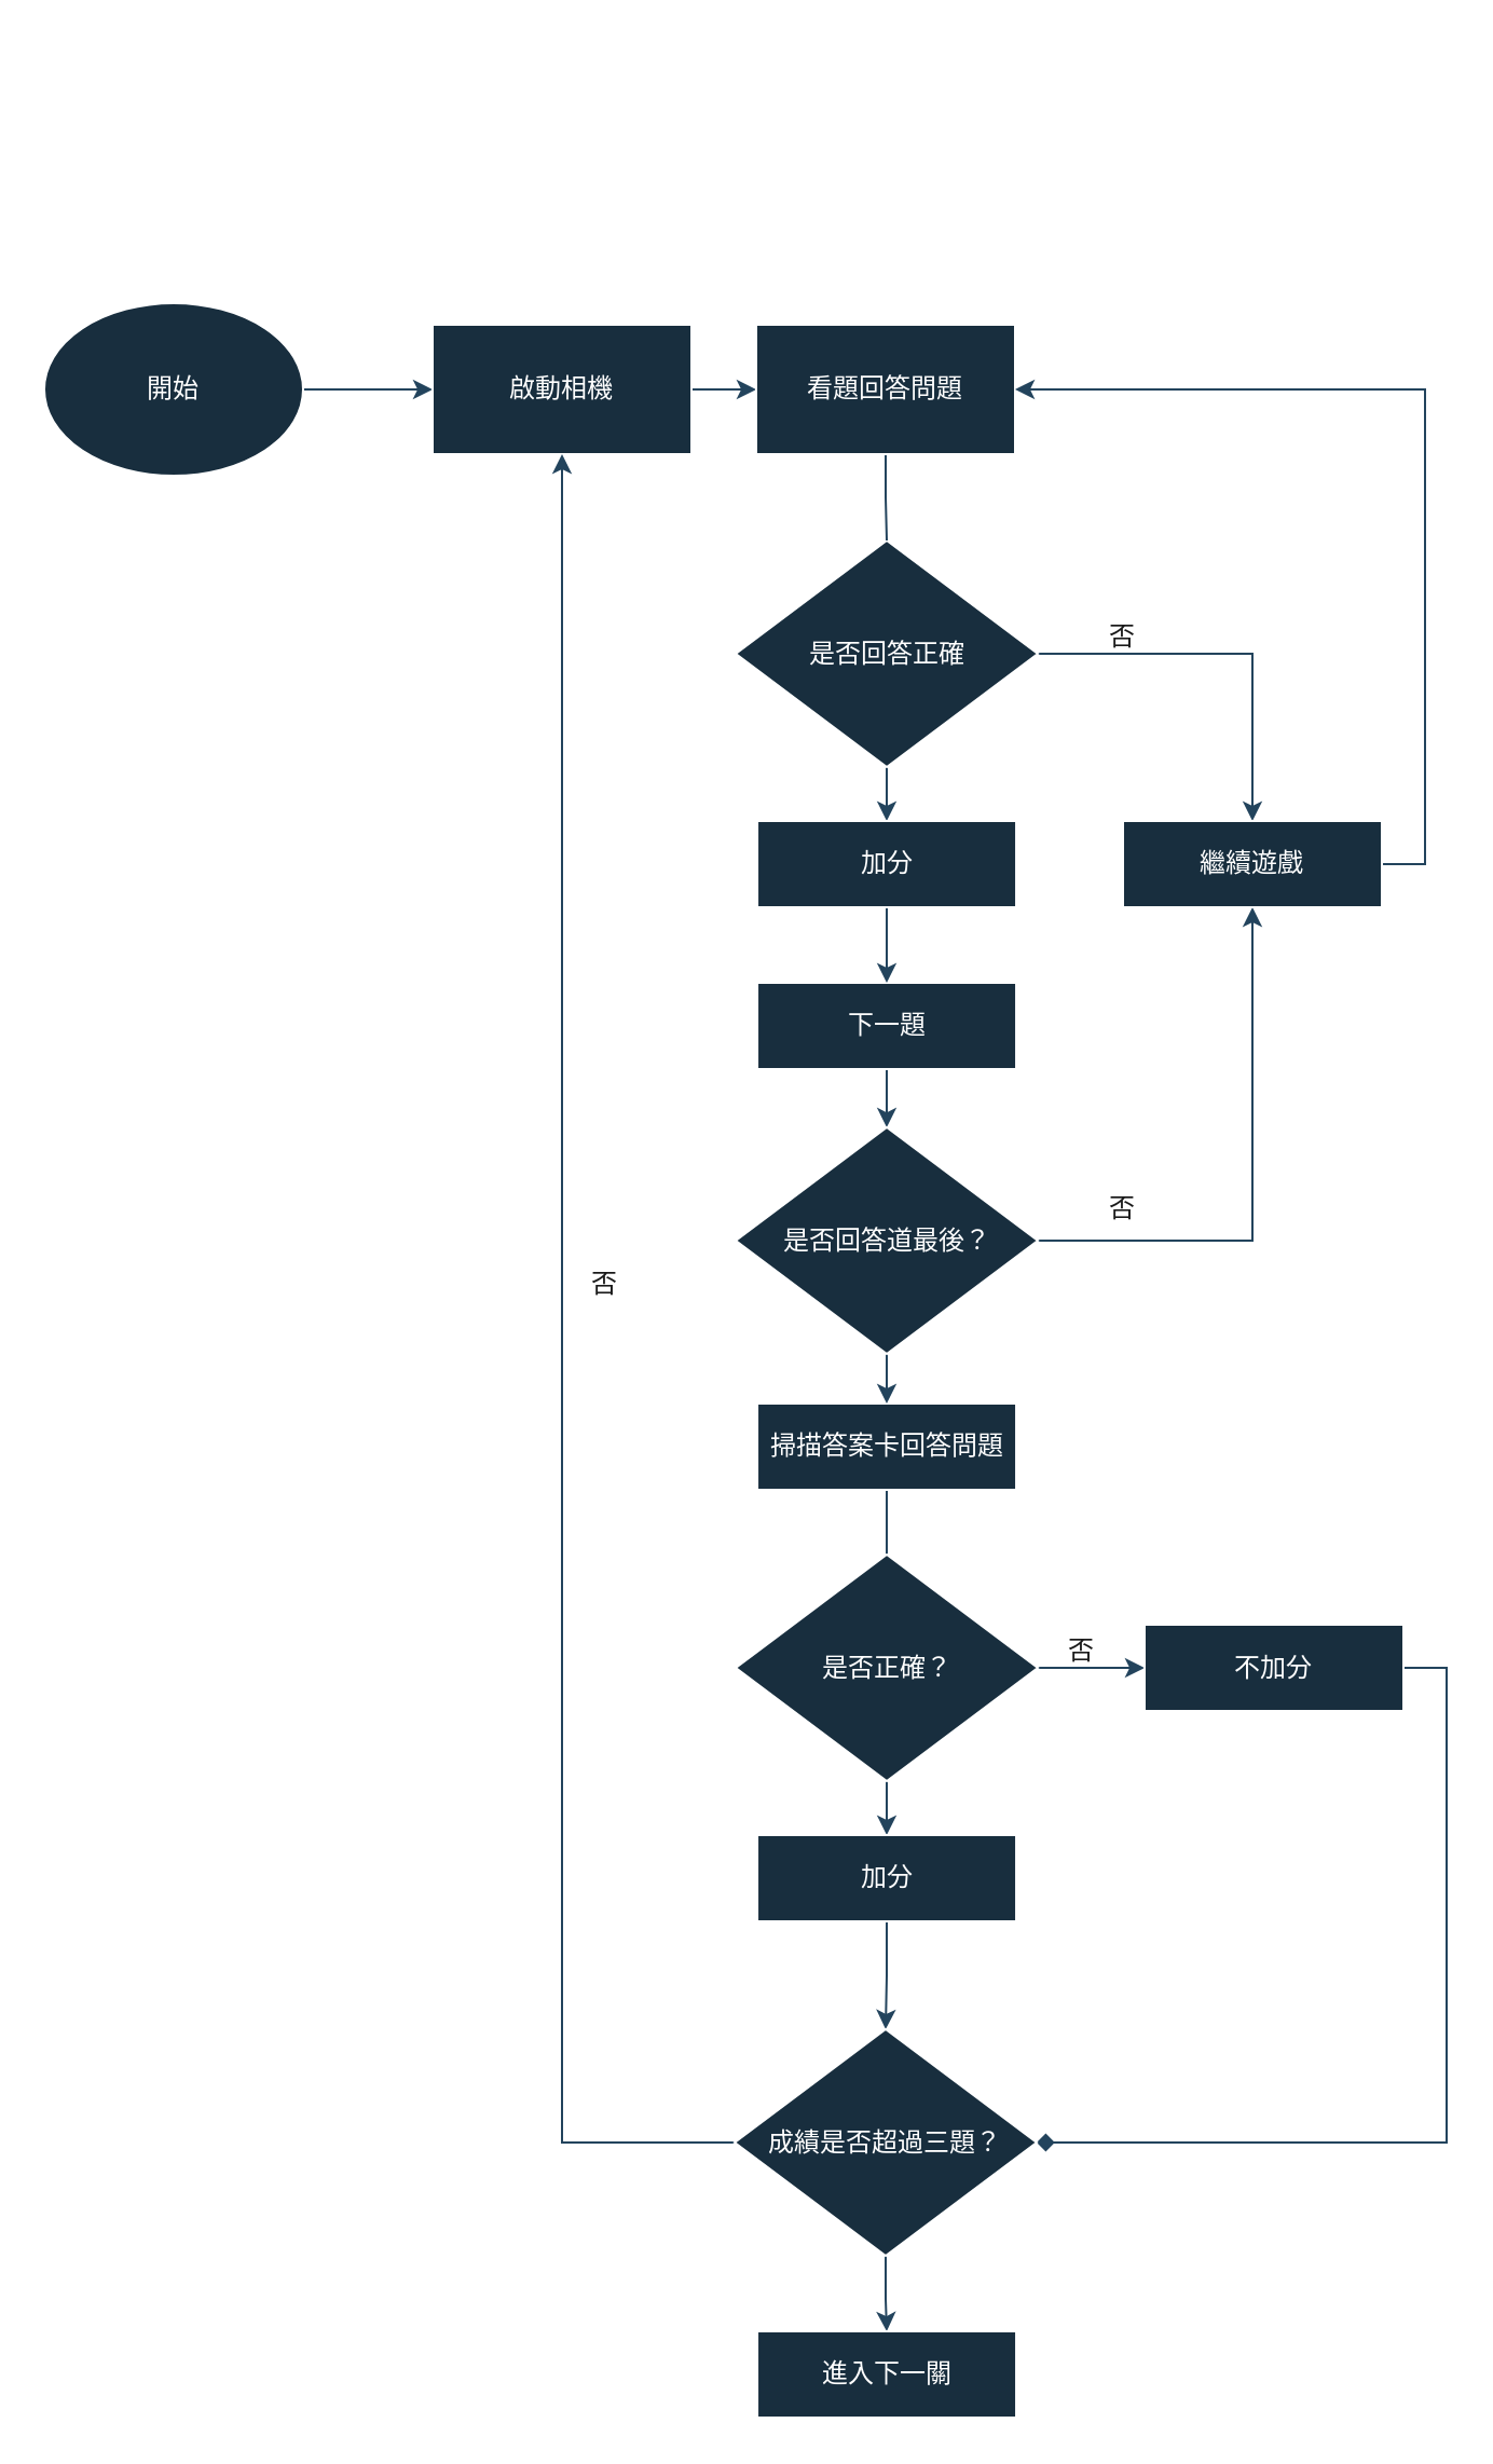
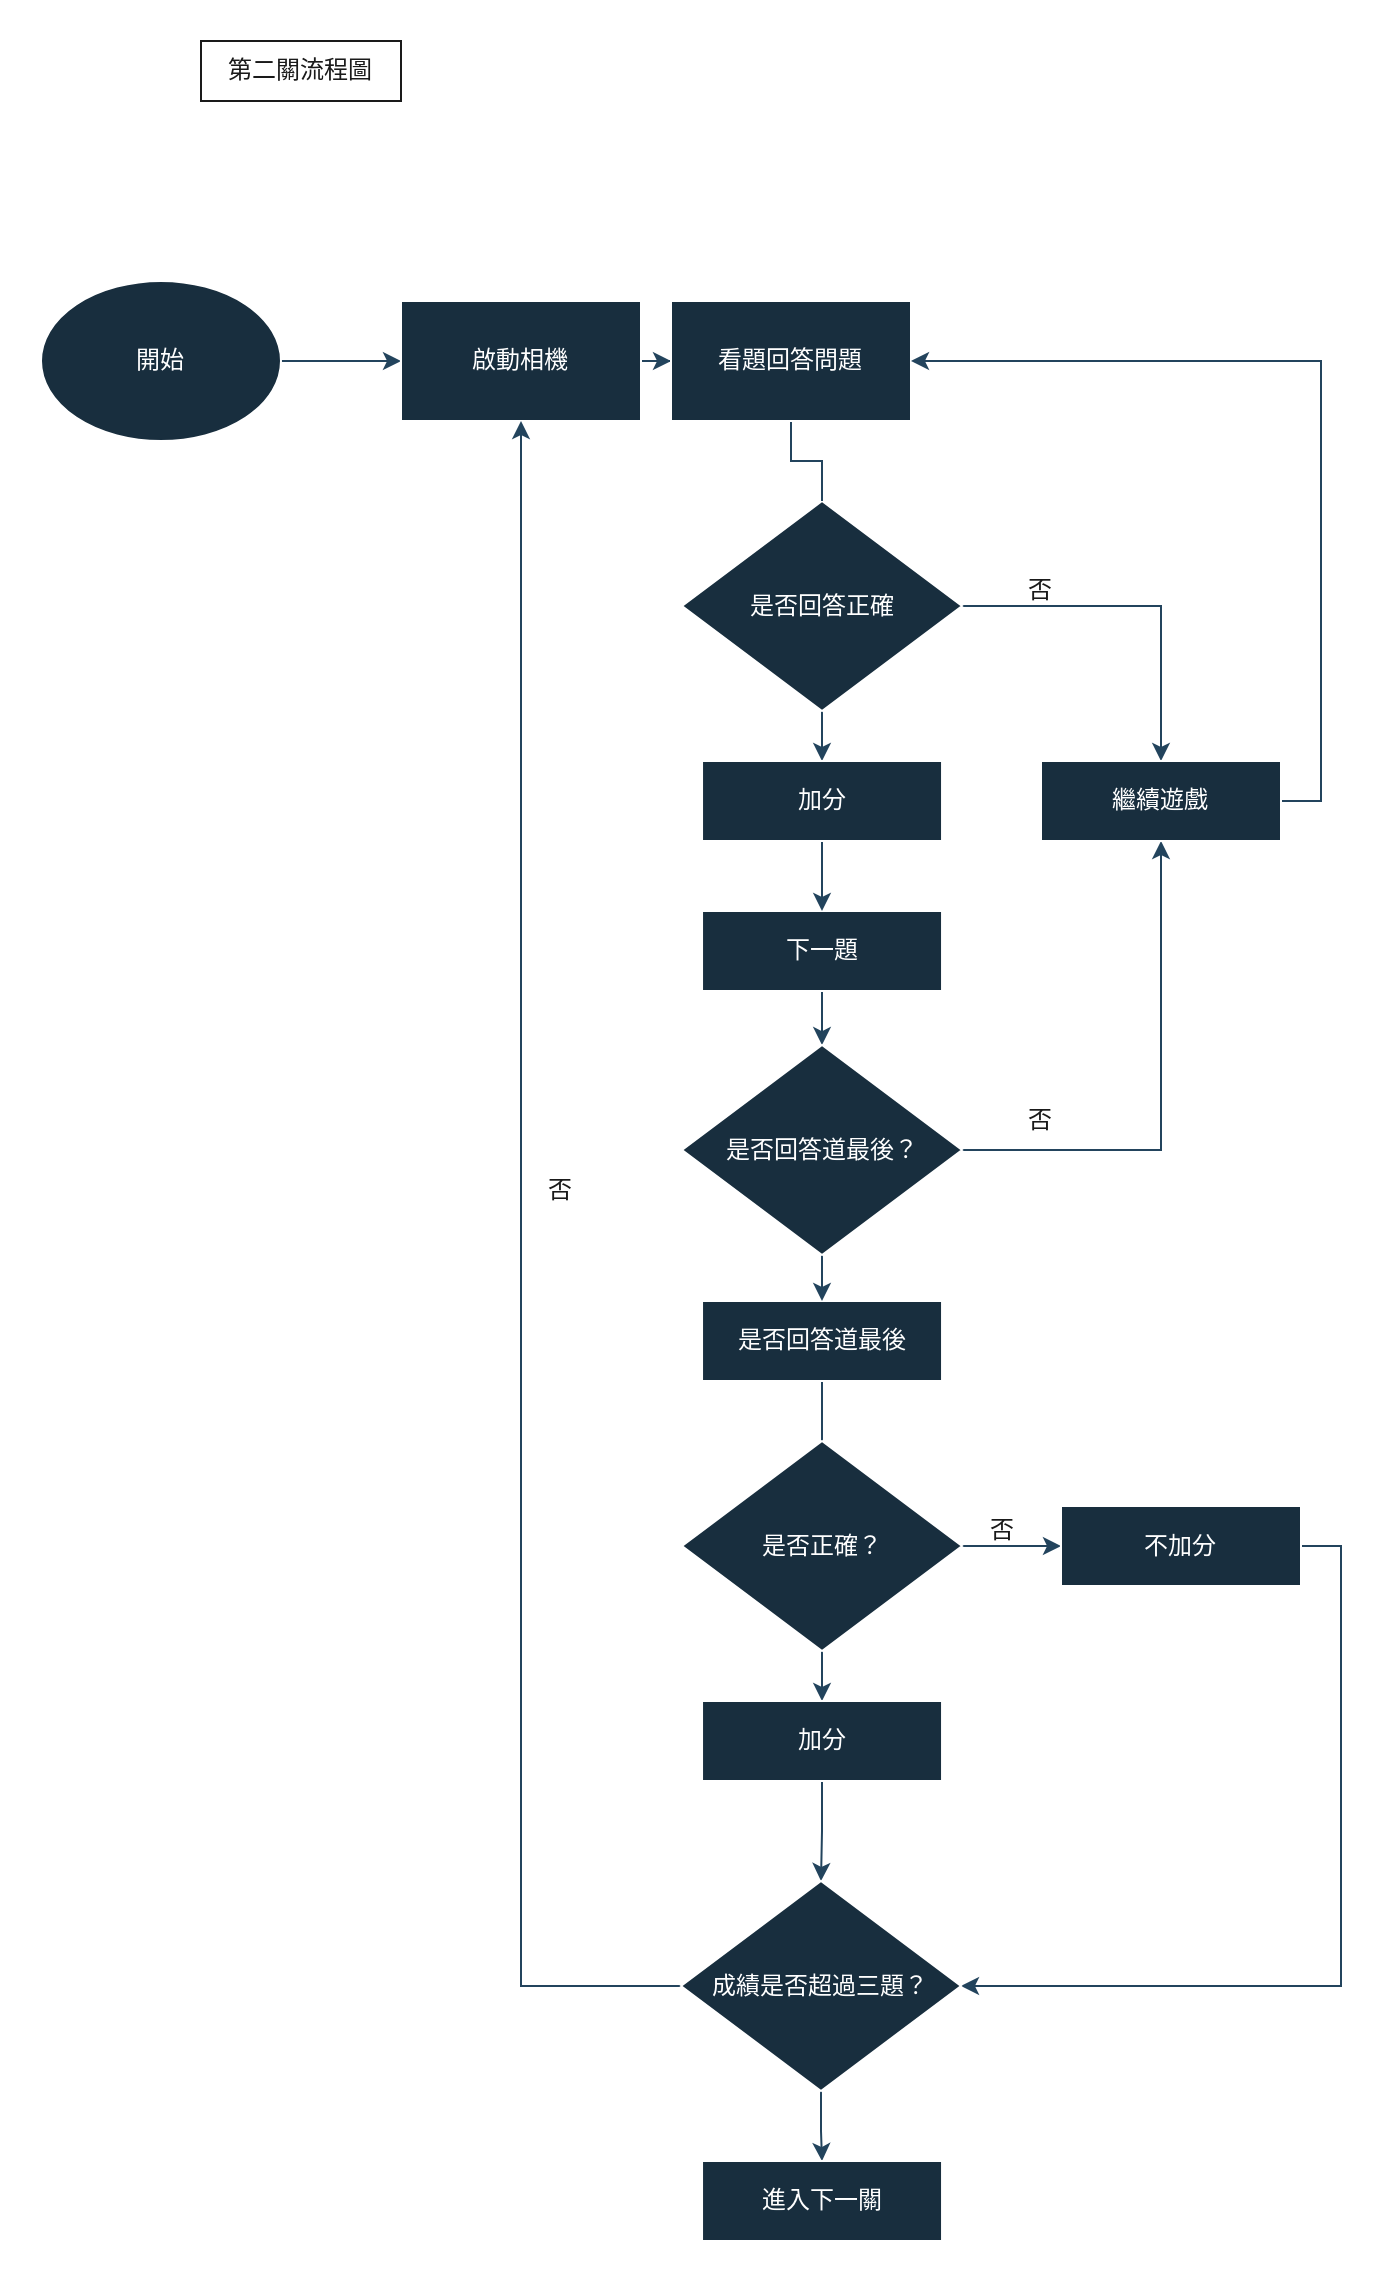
  <mxCell id="0" />
  <mxCell id="1" parent="0" />
  <mxCell id="2" value="" style="edgeStyle=orthogonalEdgeStyle;rounded=0;orthogonalLoop=1;jettySize=auto;html=1;labelBackgroundColor=none;strokeColor=#23445D;fontColor=default;" edge="1" parent="1" source="4" target="8"><mxGeometry relative="1" as="geometry" /></mxCell>
  <mxCell id="3" style="edgeStyle=orthogonalEdgeStyle;rounded=0;orthogonalLoop=1;jettySize=auto;html=1;entryX=0.5;entryY=0;entryDx=0;entryDy=0;strokeColor=#23445D;" edge="1" parent="1" source="4" target="26"><mxGeometry relative="1" as="geometry" /></mxCell>
  <mxCell id="4" value="是否回答正確" style="rhombus;whiteSpace=wrap;html=1;align=center;verticalAlign=middle;labelBackgroundColor=none;fillColor=#182E3E;strokeColor=#FFFFFF;fontColor=#FFFFFF;" parent="1" vertex="1"><mxGeometry x="340.52" y="250" width="140" height="105" as="geometry" /></mxCell>
  <mxCell id="5" value="" style="edgeStyle=orthogonalEdgeStyle;rounded=0;orthogonalLoop=1;jettySize=auto;html=1;strokeColor=#23445D;" edge="1" parent="1" source="6" target="20"><mxGeometry relative="1" as="geometry" /></mxCell>
  <mxCell id="6" value="下一題" style="rounded=0;whiteSpace=wrap;html=1;align=center;verticalAlign=middle;labelBackgroundColor=none;fillColor=#182E3E;strokeColor=#FFFFFF;fontColor=#FFFFFF;" parent="1" vertex="1"><mxGeometry x="350.52" y="455" width="120" height="40" as="geometry" /></mxCell>
  <mxCell id="7" value="" style="edgeStyle=orthogonalEdgeStyle;rounded=0;orthogonalLoop=1;jettySize=auto;html=1;strokeColor=#23445D;" edge="1" parent="1" source="8" target="6"><mxGeometry relative="1" as="geometry" /></mxCell>
  <mxCell id="8" value="加分" style="rounded=0;whiteSpace=wrap;html=1;align=center;verticalAlign=middle;labelBackgroundColor=none;fillColor=#182E3E;strokeColor=#FFFFFF;fontColor=#FFFFFF;" vertex="1" parent="1"><mxGeometry x="350.52" y="380" width="120" height="40" as="geometry" /></mxCell>
  <mxCell id="9" value="" style="edgeStyle=orthogonalEdgeStyle;rounded=0;orthogonalLoop=1;jettySize=auto;html=1;labelBackgroundColor=none;strokeColor=#23445D;fontColor=default;" edge="1" parent="1" source="10" target="12"><mxGeometry relative="1" as="geometry" /></mxCell>
  <mxCell id="10" value="開始" style="ellipse;whiteSpace=wrap;html=1;labelBackgroundColor=none;fillColor=#182E3E;strokeColor=#FFFFFF;fontColor=#FFFFFF;" vertex="1" parent="1"><mxGeometry x="20" y="140" width="120" height="80" as="geometry" /></mxCell>
  <mxCell id="11" value="" style="edgeStyle=orthogonalEdgeStyle;rounded=0;orthogonalLoop=1;jettySize=auto;html=1;labelBackgroundColor=none;strokeColor=#23445D;fontColor=default;" edge="1" parent="1" source="12" target="14"><mxGeometry relative="1" as="geometry" /></mxCell>
  <mxCell id="12" value="啟動相機" style="whiteSpace=wrap;html=1;labelBackgroundColor=none;fillColor=#182E3E;strokeColor=#FFFFFF;fontColor=#FFFFFF;" vertex="1" parent="1"><mxGeometry x="200" y="150" width="120" height="60" as="geometry" /></mxCell>
  <mxCell id="13" value="" style="edgeStyle=orthogonalEdgeStyle;rounded=0;orthogonalLoop=1;jettySize=auto;html=1;labelBackgroundColor=none;strokeColor=#23445D;fontColor=default;endArrow=none;" edge="1" parent="1" source="14" target="4"><mxGeometry relative="1" as="geometry" /></mxCell>
- <mxCell id="14" value="&lt;span style=&quot;text-align: start; caret-color: rgb(0, 0, 0);&quot;&gt;&lt;font style=&quot;font-size: 12px;&quot;&gt;看題回答問題&lt;/font&gt;&lt;/span&gt;" style="whiteSpace=wrap;html=1;labelBackgroundColor=none;fillColor=#182E3E;strokeColor=#FFFFFF;fontColor=#FFFFFF;" vertex="1" parent="1"><mxGeometry x="350" y="150" width="120" height="60" as="geometry" /></mxCell>
+ <mxCell id="14" value="&lt;span style=&quot;text-align: start; caret-color: rgb(0, 0, 0);&quot;&gt;&lt;font style=&quot;font-size: 12px;&quot;&gt;看題回答問題&lt;/font&gt;&lt;/span&gt;" style="whiteSpace=wrap;html=1;labelBackgroundColor=none;fillColor=#182E3E;strokeColor=#FFFFFF;fontColor=#FFFFFF;" vertex="1" parent="1"><mxGeometry x="335" y="150" width="120" height="60" as="geometry" /></mxCell>
+ <mxCell id="15" value="第二關流程圖" style="text;html=1;align=center;verticalAlign=middle;whiteSpace=wrap;rounded=0;labelBackgroundColor=none;fontColor=#1A1A1A;fillColor=#FFFFFF;strokeColor=#1A1A1A;" vertex="1" parent="1"><mxGeometry x="100" y="20" width="100" height="30" as="geometry" /></mxCell>
  <mxCell id="16" value="" style="edgeStyle=orthogonalEdgeStyle;rounded=0;orthogonalLoop=1;jettySize=auto;html=1;strokeColor=#23445D;endArrow=none;" edge="1" parent="1" source="17" target="23"><mxGeometry relative="1" as="geometry" /></mxCell>
- <mxCell id="17" value="&lt;span style=&quot;text-align: start; caret-color: rgb(0, 0, 0);&quot;&gt;&lt;font style=&quot;font-size: 12px;&quot;&gt;掃描答案卡回答問題&lt;/font&gt;&lt;/span&gt;" style="rounded=0;whiteSpace=wrap;html=1;align=center;verticalAlign=middle;labelBackgroundColor=none;fillColor=#182E3E;strokeColor=#FFFFFF;fontColor=#FFFFFF;" vertex="1" parent="1"><mxGeometry x="350.52" y="650" width="120" height="40" as="geometry" /></mxCell>
+ <mxCell id="17" value="&lt;span style=&quot;text-align: start; caret-color: rgb(0, 0, 0);&quot;&gt;&lt;font style=&quot;font-size: 12px;&quot;&gt;是否回答道最後&lt;/font&gt;&lt;/span&gt;" style="rounded=0;whiteSpace=wrap;html=1;align=center;verticalAlign=middle;labelBackgroundColor=none;fillColor=#182E3E;strokeColor=#FFFFFF;fontColor=#FFFFFF;" vertex="1" parent="1"><mxGeometry x="350.52" y="650" width="120" height="40" as="geometry" /></mxCell>
  <mxCell id="18" value="" style="edgeStyle=orthogonalEdgeStyle;rounded=0;orthogonalLoop=1;jettySize=auto;html=1;strokeColor=#23445D;" edge="1" parent="1" source="20" target="17"><mxGeometry relative="1" as="geometry" /></mxCell>
  <mxCell id="19" style="edgeStyle=orthogonalEdgeStyle;rounded=0;orthogonalLoop=1;jettySize=auto;html=1;entryX=0.5;entryY=1;entryDx=0;entryDy=0;strokeColor=#23445D;" edge="1" parent="1" source="20" target="26"><mxGeometry relative="1" as="geometry" /></mxCell>
  <mxCell id="20" value="是否回答道最後？" style="rhombus;whiteSpace=wrap;html=1;align=center;verticalAlign=middle;labelBackgroundColor=none;fillColor=#182E3E;strokeColor=#FFFFFF;fontColor=#FFFFFF;" vertex="1" parent="1"><mxGeometry x="340.52" y="522" width="140" height="105" as="geometry" /></mxCell>
  <mxCell id="21" value="" style="edgeStyle=orthogonalEdgeStyle;rounded=0;orthogonalLoop=1;jettySize=auto;html=1;strokeColor=#23445D;" edge="1" parent="1" source="23" target="28"><mxGeometry relative="1" as="geometry" /></mxCell>
  <mxCell id="22" value="" style="edgeStyle=orthogonalEdgeStyle;rounded=0;orthogonalLoop=1;jettySize=auto;html=1;strokeColor=#23445D;" edge="1" parent="1" source="23" target="30"><mxGeometry relative="1" as="geometry" /></mxCell>
  <mxCell id="23" value="是否正確？" style="rhombus;whiteSpace=wrap;html=1;align=center;verticalAlign=middle;labelBackgroundColor=none;fillColor=#182E3E;strokeColor=#FFFFFF;fontColor=#FFFFFF;" vertex="1" parent="1"><mxGeometry x="340.52" y="720" width="140" height="105" as="geometry" /></mxCell>
  <mxCell id="24" value="否" style="text;html=1;align=center;verticalAlign=middle;whiteSpace=wrap;rounded=0;fontColor=#1A1A1A;" vertex="1" parent="1"><mxGeometry x="490" y="280" width="60" height="30" as="geometry" /></mxCell>
  <mxCell id="25" style="edgeStyle=orthogonalEdgeStyle;rounded=0;orthogonalLoop=1;jettySize=auto;html=1;entryX=1;entryY=0.5;entryDx=0;entryDy=0;strokeColor=#23445D;" edge="1" parent="1" source="26" target="14"><mxGeometry relative="1" as="geometry"><Array as="points"><mxPoint x="660" y="400" /><mxPoint x="660" y="180" /></Array></mxGeometry></mxCell>
  <mxCell id="26" value="繼續遊戲" style="rounded=0;whiteSpace=wrap;html=1;align=center;verticalAlign=middle;labelBackgroundColor=none;fillColor=#182E3E;strokeColor=#FFFFFF;fontColor=#FFFFFF;" vertex="1" parent="1"><mxGeometry x="520" y="380" width="120" height="40" as="geometry" /></mxCell>
  <mxCell id="27" value="" style="edgeStyle=orthogonalEdgeStyle;rounded=0;orthogonalLoop=1;jettySize=auto;html=1;strokeColor=#23445D;" edge="1" parent="1" source="28" target="33"><mxGeometry relative="1" as="geometry" /></mxCell>
  <mxCell id="28" value="加分" style="rounded=0;whiteSpace=wrap;html=1;align=center;verticalAlign=middle;labelBackgroundColor=none;fillColor=#182E3E;strokeColor=#FFFFFF;fontColor=#FFFFFF;" vertex="1" parent="1"><mxGeometry x="350.52" y="850" width="120" height="40" as="geometry" /></mxCell>
- <mxCell id="29" style="edgeStyle=orthogonalEdgeStyle;rounded=0;orthogonalLoop=1;jettySize=auto;html=1;entryX=1;entryY=0.5;entryDx=0;entryDy=0;strokeColor=#23445D;endArrow=diamond;" edge="1" parent="1" source="30" target="33"><mxGeometry relative="1" as="geometry"><Array as="points"><mxPoint x="670" y="772" /><mxPoint x="670" y="992" /></Array></mxGeometry></mxCell>
+ <mxCell id="29" style="edgeStyle=orthogonalEdgeStyle;rounded=0;orthogonalLoop=1;jettySize=auto;html=1;entryX=1;entryY=0.5;entryDx=0;entryDy=0;strokeColor=#23445D;" edge="1" parent="1" source="30" target="33"><mxGeometry relative="1" as="geometry"><Array as="points"><mxPoint x="670" y="772" /><mxPoint x="670" y="992" /></Array></mxGeometry></mxCell>
  <mxCell id="30" value="不加分" style="rounded=0;whiteSpace=wrap;html=1;align=center;verticalAlign=middle;labelBackgroundColor=none;fillColor=#182E3E;strokeColor=#FFFFFF;fontColor=#FFFFFF;" vertex="1" parent="1"><mxGeometry x="530" y="752.5" width="120" height="40" as="geometry" /></mxCell>
  <mxCell id="31" value="" style="edgeStyle=orthogonalEdgeStyle;rounded=0;orthogonalLoop=1;jettySize=auto;html=1;strokeColor=#23445D;" edge="1" parent="1" source="33" target="34"><mxGeometry relative="1" as="geometry" /></mxCell>
  <mxCell id="32" style="edgeStyle=orthogonalEdgeStyle;rounded=0;orthogonalLoop=1;jettySize=auto;html=1;entryX=0.5;entryY=1;entryDx=0;entryDy=0;strokeColor=#23445D;" edge="1" parent="1" source="33" target="12"><mxGeometry relative="1" as="geometry" /></mxCell>
  <mxCell id="33" value="&lt;span style=&quot;text-align: start; caret-color: rgb(0, 0, 0);&quot;&gt;&lt;font style=&quot;font-size: 12px;&quot;&gt;成績是否超過三題？&lt;/font&gt;&lt;/span&gt;" style="rhombus;whiteSpace=wrap;html=1;align=center;verticalAlign=middle;labelBackgroundColor=none;fillColor=#182E3E;strokeColor=#FFFFFF;fontColor=#FFFFFF;" vertex="1" parent="1"><mxGeometry x="340" y="940" width="140" height="105" as="geometry" /></mxCell>
  <mxCell id="34" value="進入下一關" style="rounded=0;whiteSpace=wrap;html=1;align=center;verticalAlign=middle;labelBackgroundColor=none;fillColor=#182E3E;strokeColor=#FFFFFF;fontColor=#FFFFFF;" vertex="1" parent="1"><mxGeometry x="350.52" y="1080" width="120" height="40" as="geometry" /></mxCell>
  <mxCell id="35" value="否" style="text;html=1;align=center;verticalAlign=middle;whiteSpace=wrap;rounded=0;fontColor=#1A1A1A;" vertex="1" parent="1"><mxGeometry x="490" y="545" width="60" height="30" as="geometry" /></mxCell>
  <mxCell id="36" value="否" style="text;html=1;align=center;verticalAlign=middle;whiteSpace=wrap;rounded=0;fontColor=#1A1A1A;" vertex="1" parent="1"><mxGeometry x="250" y="580" width="60" height="30" as="geometry" /></mxCell>
  <mxCell id="37" value="否" style="text;html=1;align=center;verticalAlign=middle;whiteSpace=wrap;rounded=0;fontColor=#1A1A1A;" vertex="1" parent="1"><mxGeometry x="470.52" y="750" width="60" height="30" as="geometry" /></mxCell>
